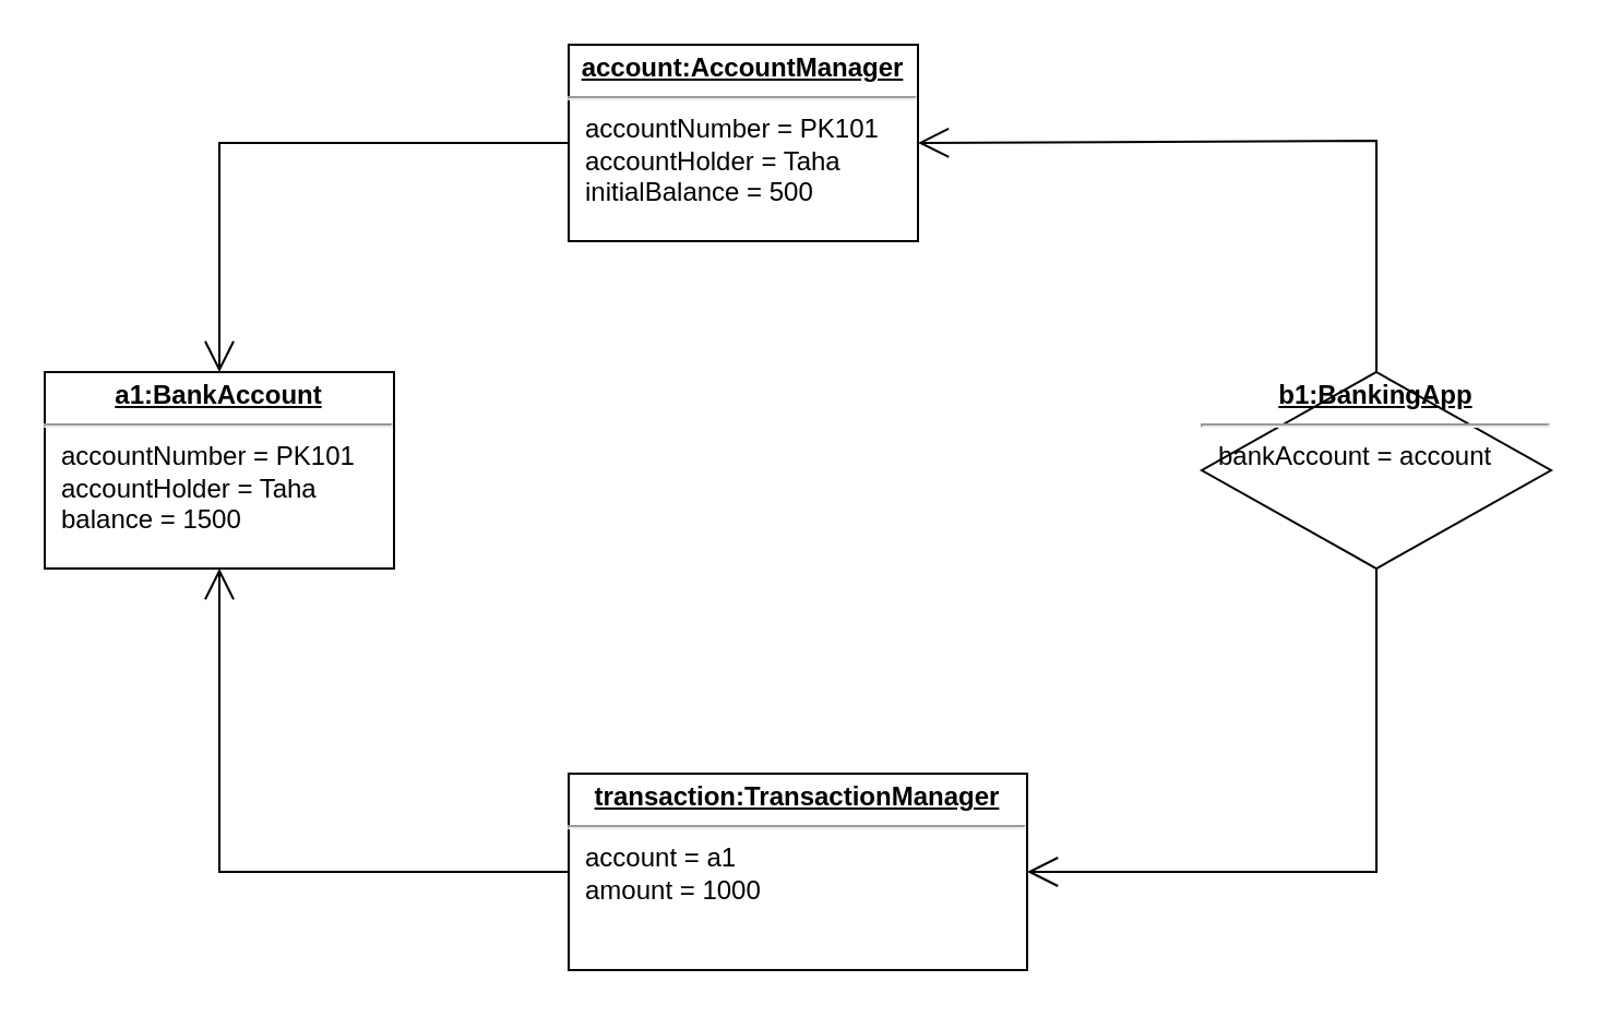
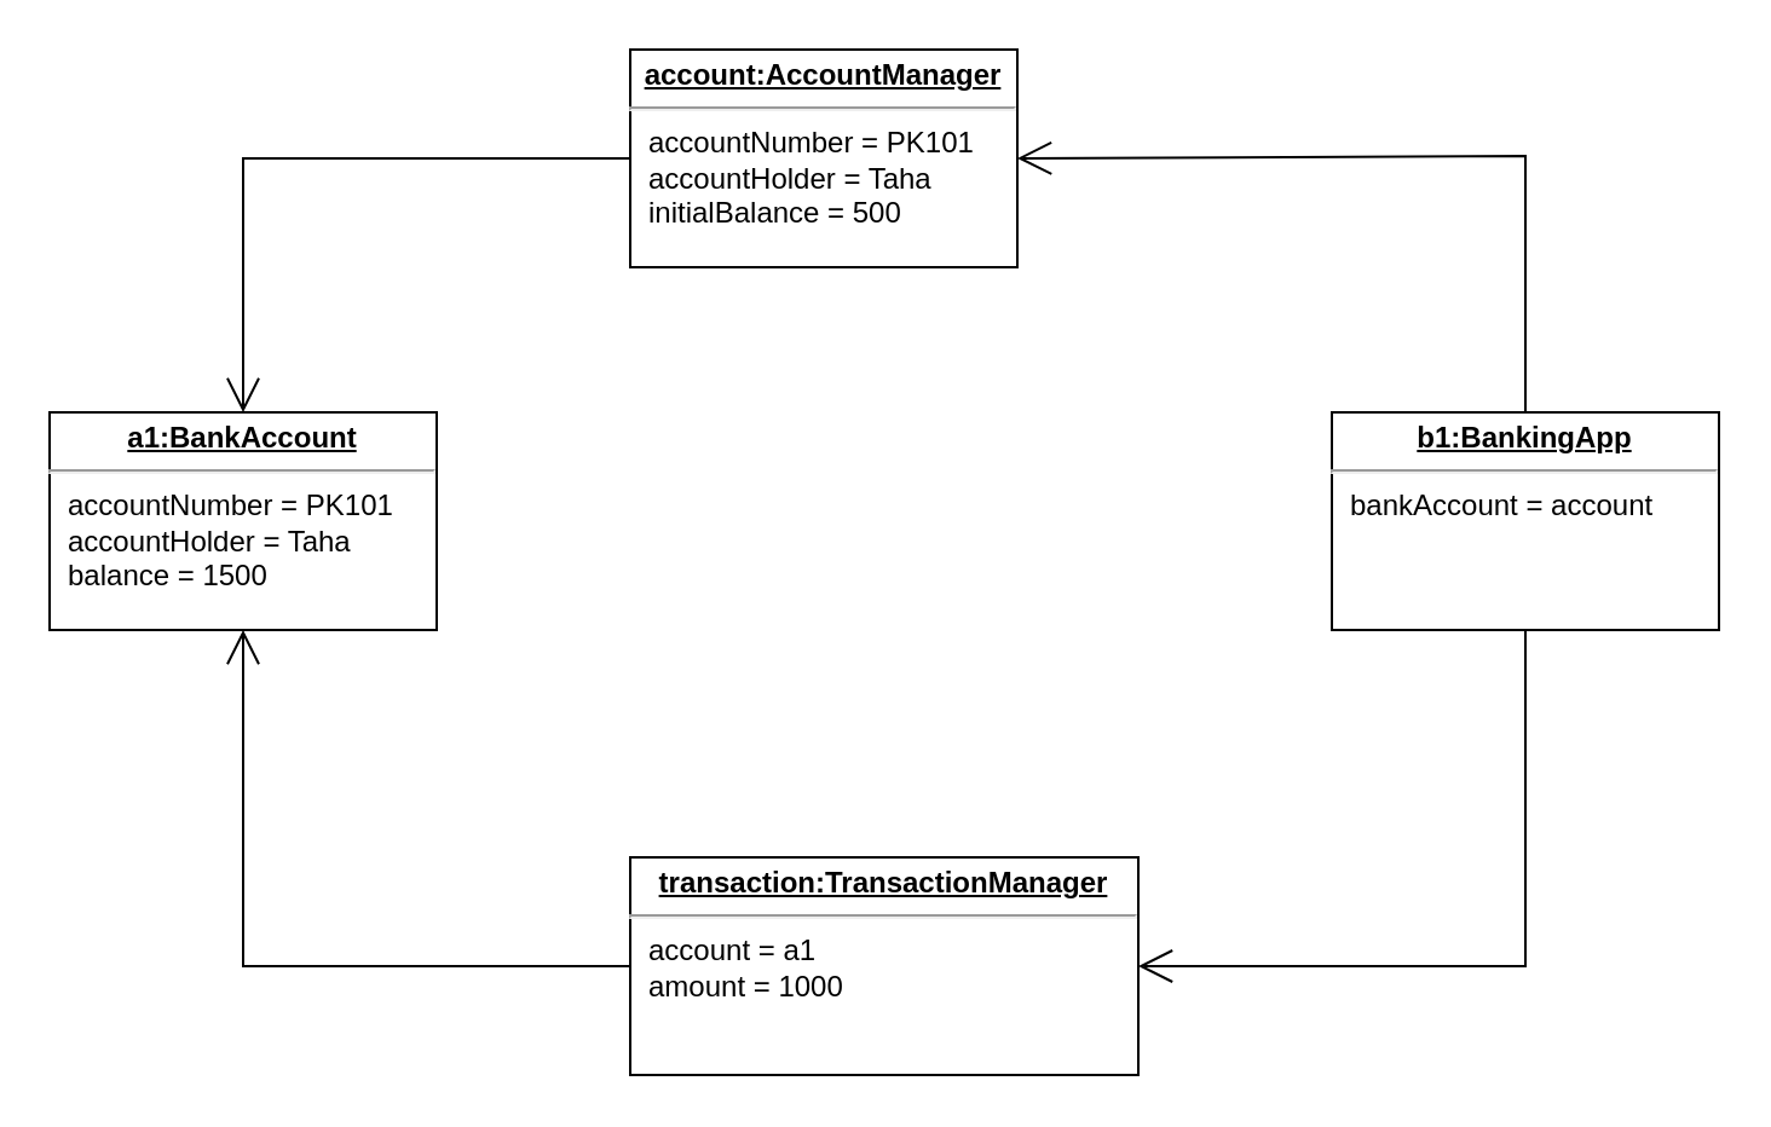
  <mxCell id="0" />
  <mxCell id="1" parent="0" />
  <mxCell id="2" value="&lt;p style=&quot;margin:0px;margin-top:4px;text-align:center;text-decoration:underline;&quot;&gt;&lt;b&gt;account:AccountManager&lt;/b&gt;&lt;/p&gt;&lt;hr&gt;&lt;p style=&quot;margin:0px;margin-left:8px;&quot;&gt;accountNumber = PK101&lt;br&gt;accountHolder = Taha&lt;br&gt;initialBalance = 500&lt;/p&gt;" style="verticalAlign=top;align=left;overflow=fill;fontSize=12;fontFamily=Helvetica;html=1;whiteSpace=wrap;" vertex="1" parent="1"><mxGeometry x="260" y="20" width="160" height="90" as="geometry" /></mxCell>
- <mxCell id="3" value="&lt;p style=&quot;margin:0px;margin-top:4px;text-align:center;text-decoration:underline;&quot;&gt;&lt;b&gt;b1:BankingApp&lt;/b&gt;&lt;/p&gt;&lt;hr&gt;&lt;p style=&quot;margin:0px;margin-left:8px;&quot;&gt;bankAccount = account&lt;br&gt;&lt;/p&gt;" style="rhombus;verticalAlign=top;align=left;overflow=fill;fontSize=12;fontFamily=Helvetica;html=1;whiteSpace=wrap;" vertex="1" parent="1"><mxGeometry x="550" y="170" width="160" height="90" as="geometry" /></mxCell>
+ <mxCell id="3" value="&lt;p style=&quot;margin:0px;margin-top:4px;text-align:center;text-decoration:underline;&quot;&gt;&lt;b&gt;b1:BankingApp&lt;/b&gt;&lt;/p&gt;&lt;hr&gt;&lt;p style=&quot;margin:0px;margin-left:8px;&quot;&gt;bankAccount = account&lt;br&gt;&lt;/p&gt;" style="verticalAlign=top;align=left;overflow=fill;fontSize=12;fontFamily=Helvetica;html=1;whiteSpace=wrap;" vertex="1" parent="1"><mxGeometry x="550" y="170" width="160" height="90" as="geometry" /></mxCell>
  <mxCell id="4" value="&lt;p style=&quot;margin:0px;margin-top:4px;text-align:center;text-decoration:underline;&quot;&gt;&lt;b&gt;a1:BankAccount&lt;/b&gt;&lt;/p&gt;&lt;hr&gt;&lt;p style=&quot;margin:0px;margin-left:8px;&quot;&gt;accountNumber = PK101&lt;br&gt;accountHolder = Taha&lt;br&gt;balance = 1500&lt;/p&gt;" style="verticalAlign=top;align=left;overflow=fill;fontSize=12;fontFamily=Helvetica;html=1;whiteSpace=wrap;" vertex="1" parent="1"><mxGeometry x="20" y="170" width="160" height="90" as="geometry" /></mxCell>
  <mxCell id="5" value="&lt;p style=&quot;margin:0px;margin-top:4px;text-align:center;text-decoration:underline;&quot;&gt;&lt;b&gt;transaction:TransactionManager&lt;/b&gt;&lt;/p&gt;&lt;hr&gt;&lt;p style=&quot;margin:0px;margin-left:8px;&quot;&gt;account = a1&lt;br&gt;amount = 1000&lt;/p&gt;" style="verticalAlign=top;align=left;overflow=fill;fontSize=12;fontFamily=Helvetica;html=1;whiteSpace=wrap;" vertex="1" parent="1"><mxGeometry x="260" y="354" width="210" height="90" as="geometry" /></mxCell>
  <mxCell id="6" value="" style="endArrow=open;endFill=1;endSize=12;html=1;rounded=0;exitX=0.5;exitY=0;exitDx=0;exitDy=0;entryX=1;entryY=0.5;entryDx=0;entryDy=0;" edge="1" parent="1" source="3" target="2"><mxGeometry width="160" relative="1" as="geometry"><mxPoint x="630" y="149" as="sourcePoint" /><mxPoint x="430" y="64" as="targetPoint" /><Array as="points"><mxPoint x="630" y="64" /></Array></mxGeometry></mxCell>
  <mxCell id="7" value="" style="endArrow=open;endFill=1;endSize=12;html=1;rounded=0;exitX=0;exitY=0.5;exitDx=0;exitDy=0;entryX=0.5;entryY=0;entryDx=0;entryDy=0;" edge="1" parent="1" source="2" target="4"><mxGeometry width="160" relative="1" as="geometry"><mxPoint x="170" y="119" as="sourcePoint" /><mxPoint x="-30" y="34" as="targetPoint" /><Array as="points"><mxPoint x="100" y="65" /></Array></mxGeometry></mxCell>
  <mxCell id="8" value="" style="endArrow=open;endFill=1;endSize=12;html=1;rounded=0;exitX=0;exitY=0.5;exitDx=0;exitDy=0;entryX=0.5;entryY=1;entryDx=0;entryDy=0;" edge="1" parent="1" source="5" target="4"><mxGeometry width="160" relative="1" as="geometry"><mxPoint x="250" y="390" as="sourcePoint" /><mxPoint x="90" y="495" as="targetPoint" /><Array as="points"><mxPoint x="100" y="399" /></Array></mxGeometry></mxCell>
  <mxCell id="9" value="" style="endArrow=open;endFill=1;endSize=12;html=1;rounded=0;exitX=0.5;exitY=1;exitDx=0;exitDy=0;entryX=1;entryY=0.5;entryDx=0;entryDy=0;" edge="1" parent="1" source="3" target="5"><mxGeometry width="160" relative="1" as="geometry"><mxPoint x="780" y="370" as="sourcePoint" /><mxPoint x="620" y="231" as="targetPoint" /><Array as="points"><mxPoint x="630" y="399" /></Array></mxGeometry></mxCell>
